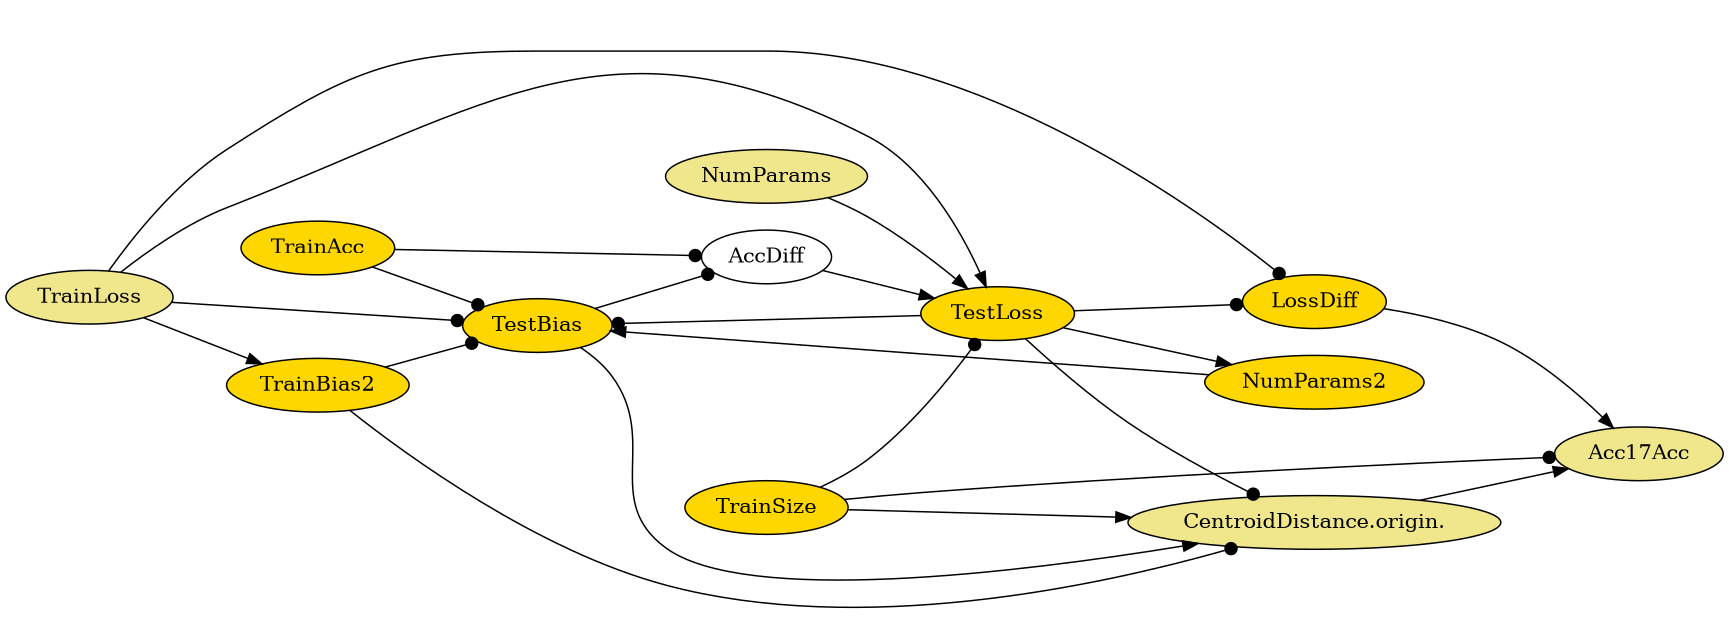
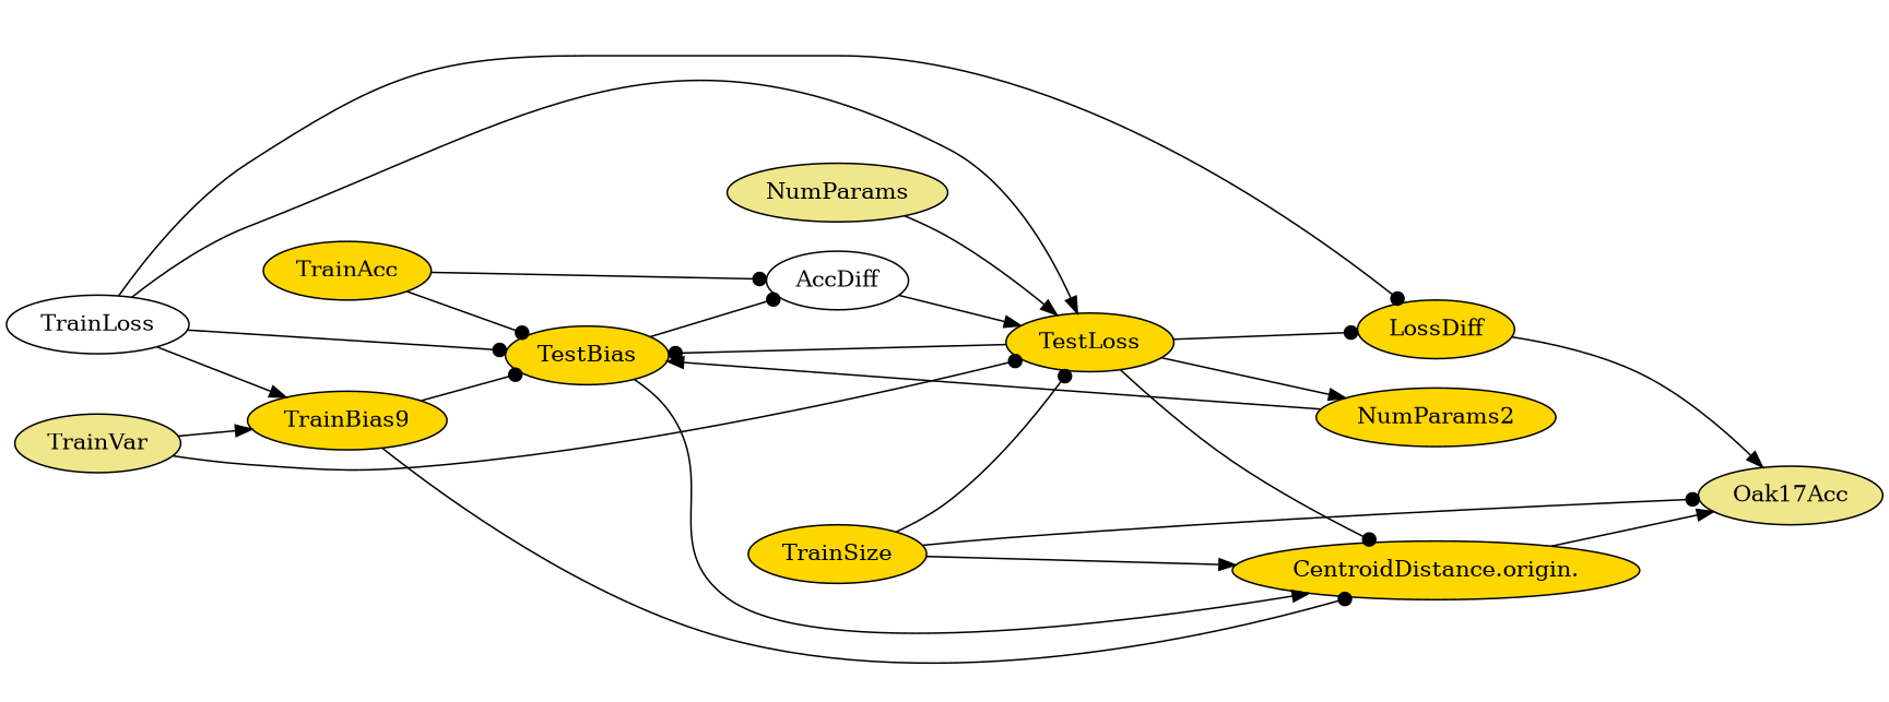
  digraph {
    rankdir=LR
    node [fillcolor=gold style=filled]
    edge [arrowhead=dot dir=forward]
    n1 [label=TestBias]
    TrainAcc
    AccDiff [fillcolor=white]
-   "CentroidDistance.origin." [fillcolor=khaki]
+   "CentroidDistance.origin."
    TestLoss
    LossDiff
    n7 [label=NumParams2]
-   Oak17Acc [fillcolor=khaki label=Acc17Acc]
-   TrainLoss [fillcolor=khaki]
-   TrainBias2
+   Oak17Acc [fillcolor=khaki]
+   TrainLoss [fillcolor=white]
+   TrainBias2 [label=TrainBias9]
+   TrainVar [fillcolor=khaki]
    NumParams [fillcolor=khaki]
    TrainSize
    n1 -> AccDiff
    n1 -> "CentroidDistance.origin." [arrowhead=normal]
    TrainAcc -> n1
    TrainAcc -> AccDiff
    AccDiff -> TestLoss [arrowhead=normal]
    "CentroidDistance.origin." -> Oak17Acc [arrowhead=normal]
    TestLoss -> n1
    TestLoss -> "CentroidDistance.origin."
    TestLoss -> LossDiff
    TestLoss -> n7 [arrowhead=normal]
    LossDiff -> Oak17Acc [arrowhead=normal]
    n7 -> n1 [arrowhead=normal]
    TrainLoss -> n1
    TrainLoss -> TestLoss [arrowhead=normal]
    TrainLoss -> LossDiff
    TrainLoss -> TrainBias2 [arrowhead=normal]
    TrainBias2 -> n1
    TrainBias2 -> "CentroidDistance.origin."
+   TrainVar -> TestLoss
+   TrainVar -> TrainBias2 [arrowhead=normal]
    NumParams -> TestLoss [arrowhead=normal]
    TrainSize -> "CentroidDistance.origin." [arrowhead=normal]
    TrainSize -> TestLoss
    TrainSize -> Oak17Acc
  }
